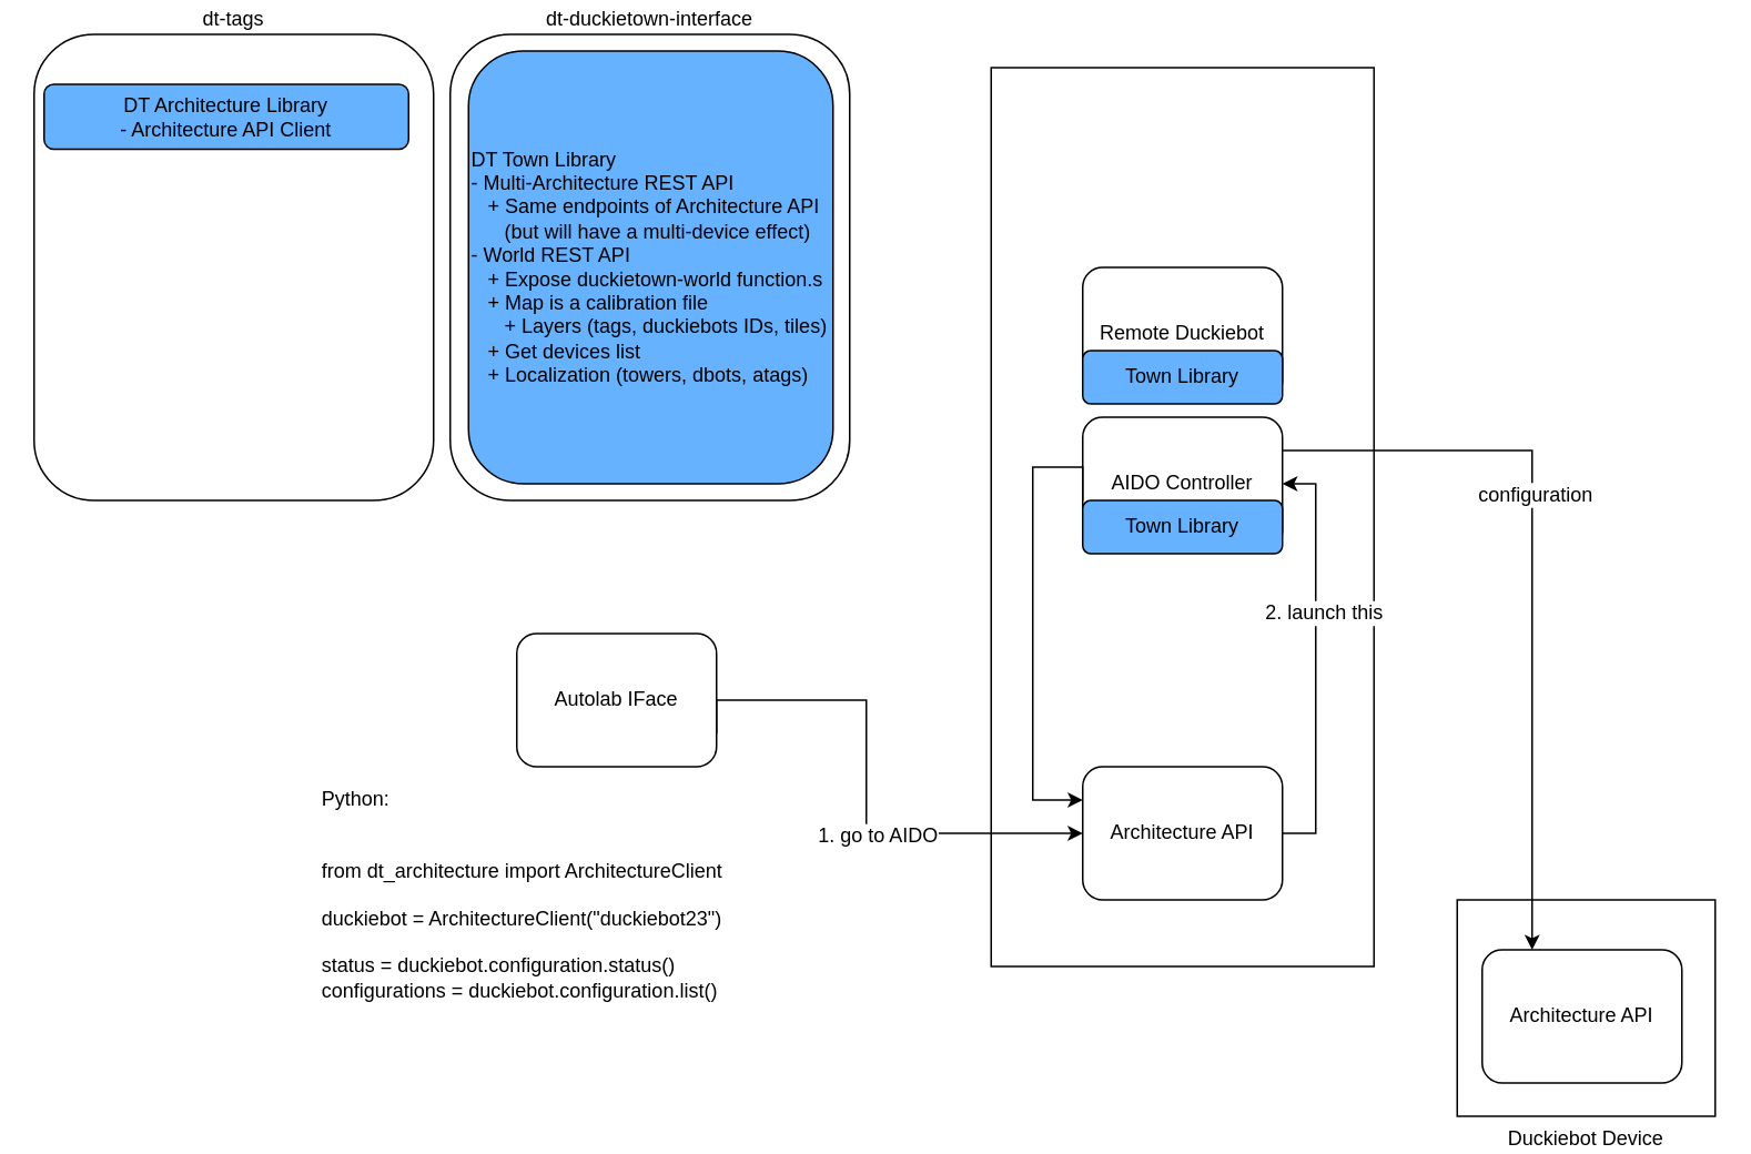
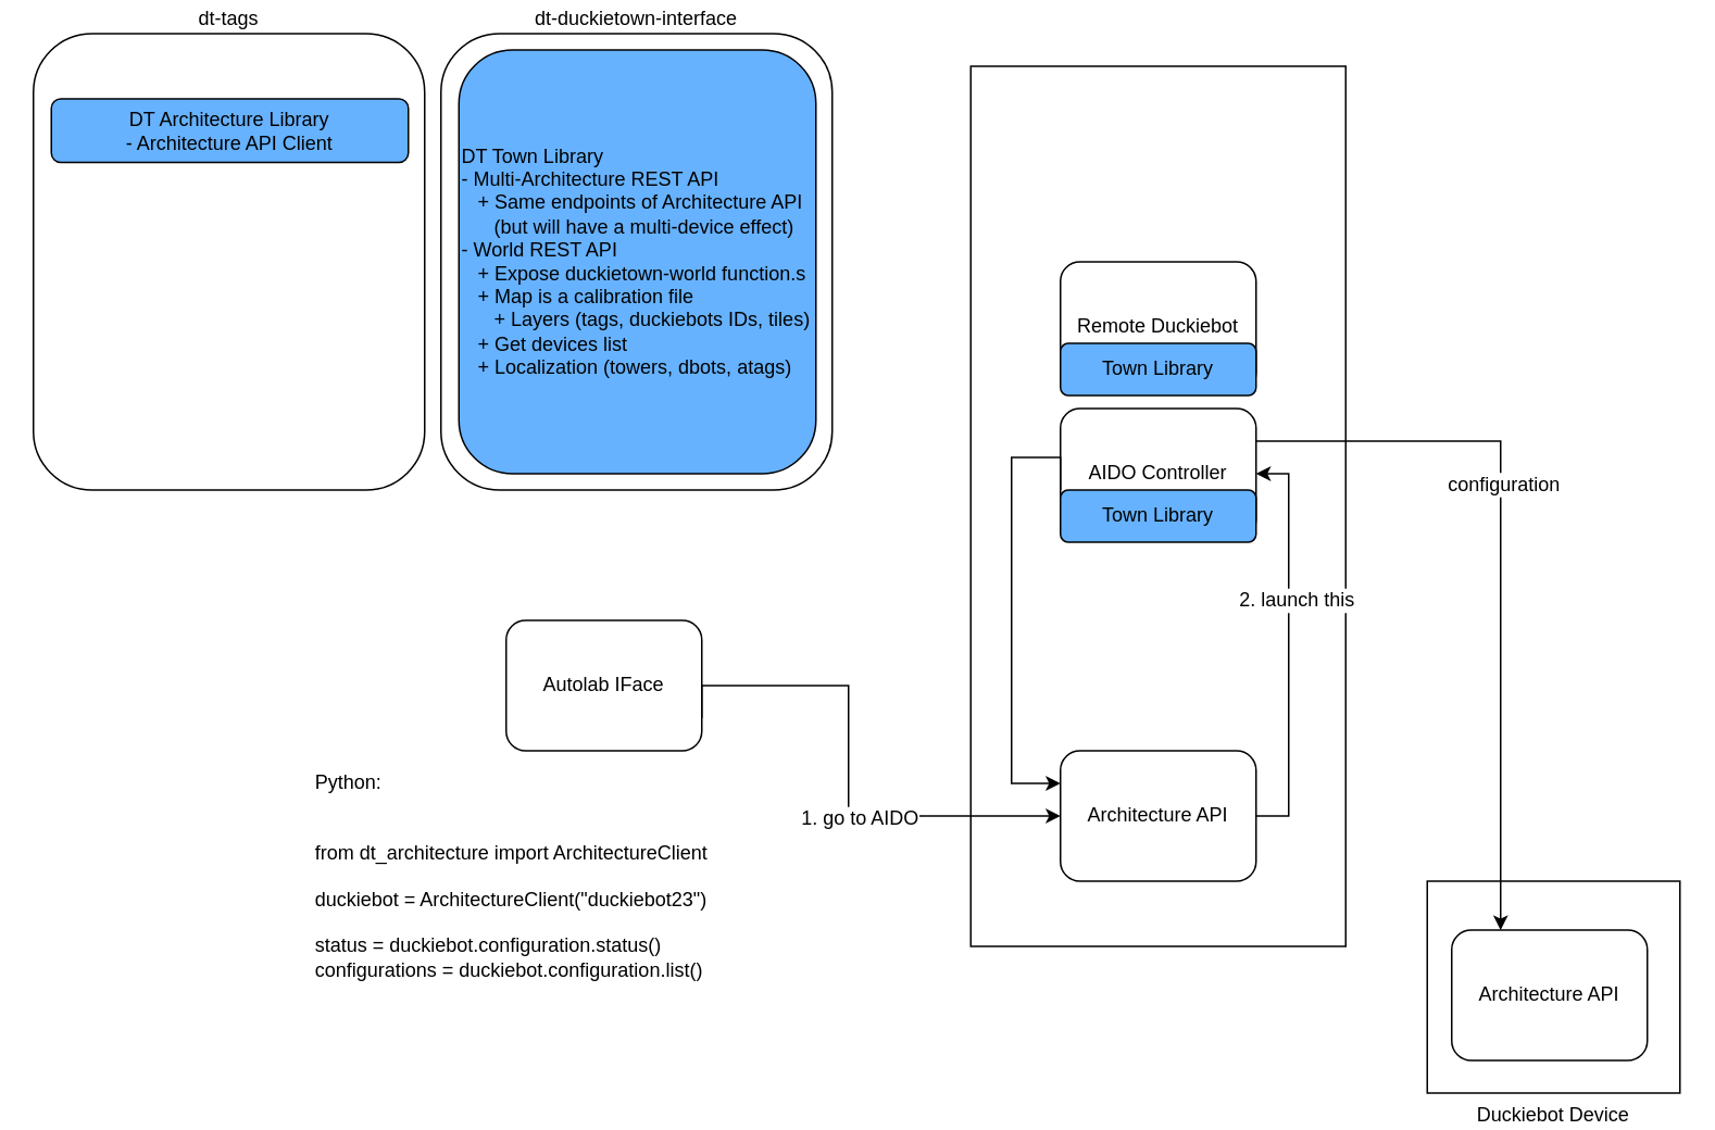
  <mxCell id="0" />
  <mxCell id="1" parent="0" />
  <mxCell id="2" value="dt-duckietown-interface" style="rounded=1;whiteSpace=wrap;html=1;labelPosition=center;verticalLabelPosition=top;align=center;verticalAlign=bottom;" parent="1" vertex="1"><mxGeometry x="270" y="20" width="240" height="280" as="geometry" /></mxCell>
  <mxCell id="3" value="&lt;br&gt;&lt;br&gt;&lt;br&gt;&lt;br&gt;&lt;br&gt;&lt;br&gt;&lt;br&gt;&lt;br&gt;&lt;br&gt;&lt;br&gt;&lt;br&gt;Duckiebot Device" style="rounded=0;whiteSpace=wrap;html=1;" parent="1" vertex="1"><mxGeometry x="875" y="540" width="155" height="130" as="geometry" /></mxCell>
  <mxCell id="4" value="&lt;br&gt;&lt;br&gt;&lt;br&gt;&lt;br&gt;&lt;br&gt;&lt;br&gt;&lt;br&gt;&lt;br&gt;&lt;br&gt;&lt;br&gt;&lt;br&gt;&lt;br&gt;&lt;br&gt;&lt;br&gt;&lt;br&gt;&lt;br&gt;&lt;br&gt;&lt;br&gt;&lt;br&gt;&lt;br&gt;&lt;br&gt;&lt;br&gt;&lt;br&gt;&lt;br&gt;&lt;br&gt;&lt;br&gt;&lt;br&gt;&lt;br&gt;&lt;br&gt;&lt;br&gt;Town Device" style="rounded=0;whiteSpace=wrap;html=1;" parent="1" vertex="1"><mxGeometry x="595" y="40" width="230" height="540" as="geometry" /></mxCell>
  <mxCell id="5" style="edgeStyle=orthogonalEdgeStyle;rounded=0;orthogonalLoop=1;jettySize=auto;html=1;entryX=0;entryY=0.5;entryDx=0;entryDy=0;exitX=1;exitY=0.75;exitDx=0;exitDy=0;" parent="1" source="12" target="11" edge="1"><mxGeometry relative="1" as="geometry"><mxPoint x="840" y="500" as="targetPoint" /><mxPoint x="740" y="440" as="sourcePoint" /><Array as="points"><mxPoint x="430" y="420" /><mxPoint x="520" y="420" /><mxPoint x="520" y="500" /></Array></mxGeometry></mxCell>
  <mxCell id="6" value="1. go to AIDO" style="text;html=1;align=center;verticalAlign=middle;resizable=0;points=[];labelBackgroundColor=#ffffff;" parent="5" vertex="1" connectable="0"><mxGeometry x="0.222" y="-1" relative="1" as="geometry"><mxPoint as="offset" /></mxGeometry></mxCell>
  <mxCell id="7" style="edgeStyle=orthogonalEdgeStyle;rounded=0;orthogonalLoop=1;jettySize=auto;html=1;exitX=1;exitY=0.25;exitDx=0;exitDy=0;entryX=0.25;entryY=0;entryDx=0;entryDy=0;" parent="1" source="14" target="13" edge="1"><mxGeometry relative="1" as="geometry"><Array as="points"><mxPoint x="920" y="270" /></Array></mxGeometry></mxCell>
  <mxCell id="8" value="configuration" style="text;html=1;align=center;verticalAlign=middle;resizable=0;points=[];labelBackgroundColor=#ffffff;" parent="7" vertex="1" connectable="0"><mxGeometry x="-0.218" y="1" relative="1" as="geometry"><mxPoint as="offset" /></mxGeometry></mxCell>
  <mxCell id="9" style="edgeStyle=orthogonalEdgeStyle;rounded=0;orthogonalLoop=1;jettySize=auto;html=1;exitX=1;exitY=0.5;exitDx=0;exitDy=0;entryX=1;entryY=0.5;entryDx=0;entryDy=0;" parent="1" source="11" target="14" edge="1"><mxGeometry relative="1" as="geometry" /></mxCell>
  <mxCell id="10" value="2. launch this" style="text;html=1;align=center;verticalAlign=middle;resizable=0;points=[];labelBackgroundColor=#ffffff;" parent="9" vertex="1" connectable="0"><mxGeometry x="0.227" y="-4" relative="1" as="geometry"><mxPoint as="offset" /></mxGeometry></mxCell>
  <mxCell id="11" value="Architecture API" style="rounded=1;whiteSpace=wrap;html=1;" parent="1" vertex="1"><mxGeometry x="650" y="460" width="120" height="80" as="geometry" /></mxCell>
  <mxCell id="12" value="Autolab IFace" style="rounded=1;whiteSpace=wrap;html=1;" parent="1" vertex="1"><mxGeometry x="310" y="380" width="120" height="80" as="geometry" /></mxCell>
  <mxCell id="13" value="Architecture API" style="rounded=1;whiteSpace=wrap;html=1;" parent="1" vertex="1"><mxGeometry x="890" y="570" width="120" height="80" as="geometry" /></mxCell>
  <mxCell id="14" value="AIDO Controller" style="rounded=1;whiteSpace=wrap;html=1;" parent="1" vertex="1"><mxGeometry x="650" y="250" width="120" height="80" as="geometry" /></mxCell>
  <mxCell id="15" value="Remote Duckiebot" style="rounded=1;whiteSpace=wrap;html=1;" parent="1" vertex="1"><mxGeometry x="650" y="160" width="120" height="80" as="geometry" /></mxCell>
  <mxCell id="16" style="edgeStyle=orthogonalEdgeStyle;rounded=0;orthogonalLoop=1;jettySize=auto;html=1;exitX=0;exitY=0;exitDx=0;exitDy=0;entryX=0;entryY=0.25;entryDx=0;entryDy=0;" parent="1" source="17" target="11" edge="1"><mxGeometry relative="1" as="geometry"><Array as="points"><mxPoint x="650" y="280" /><mxPoint x="620" y="280" /><mxPoint x="620" y="480" /></Array></mxGeometry></mxCell>
  <mxCell id="17" value="Town Library" style="rounded=1;whiteSpace=wrap;html=1;fillColor=#66B2FF;" parent="1" vertex="1"><mxGeometry x="650" y="300" width="120" height="32" as="geometry" /></mxCell>
  <mxCell id="18" value="Town Library" style="rounded=1;whiteSpace=wrap;html=1;fillColor=#66B2FF;" parent="1" vertex="1"><mxGeometry x="650" y="210" width="120" height="32" as="geometry" /></mxCell>
  <mxCell id="19" value="&lt;div style=&quot;text-align: justify&quot;&gt;&lt;span&gt;Python:&lt;/span&gt;&lt;/div&gt;&lt;div style=&quot;text-align: justify&quot;&gt;&lt;br&gt;&lt;/div&gt;&lt;div style=&quot;text-align: justify&quot;&gt;&lt;br&gt;&lt;/div&gt;&lt;div style=&quot;text-align: justify&quot;&gt;&lt;span&gt;from dt_architecture import ArchitectureClient&lt;/span&gt;&lt;/div&gt;&lt;div style=&quot;text-align: justify&quot;&gt;&lt;span&gt;&lt;br&gt;&lt;/span&gt;&lt;/div&gt;&lt;div style=&quot;text-align: justify&quot;&gt;&lt;span&gt;duckiebot = ArchitectureClient(&quot;duckiebot23&quot;)&lt;/span&gt;&lt;/div&gt;&lt;div style=&quot;text-align: justify&quot;&gt;&lt;span&gt;&lt;br&gt;&lt;/span&gt;&lt;/div&gt;&lt;div style=&quot;text-align: justify&quot;&gt;&lt;span&gt;status = duckiebot.configuration.status()&lt;/span&gt;&lt;/div&gt;&lt;div style=&quot;text-align: justify&quot;&gt;&lt;span&gt;configurations = duckiebot.configuration.list()&lt;/span&gt;&lt;/div&gt;" style="text;html=1;align=center;verticalAlign=middle;resizable=0;points=[];autosize=1;" parent="1" vertex="1"><mxGeometry x="183" y="472" width="260" height="130" as="geometry" /></mxCell>
  <mxCell id="20" value="DT Town Library&lt;br&gt;- Multi-Architecture REST API&lt;br&gt;&lt;div&gt;&lt;span&gt;&amp;nbsp; &amp;nbsp;+ Same endpoints of Architecture API&lt;/span&gt;&lt;/div&gt;&lt;div&gt;&lt;span&gt;&amp;nbsp; &amp;nbsp; &amp;nbsp; (but will have a multi-device effect)&lt;/span&gt;&lt;/div&gt;&lt;div&gt;&lt;span&gt;- World REST API&lt;/span&gt;&lt;/div&gt;&lt;div&gt;&lt;span&gt;&amp;nbsp; &amp;nbsp;+ Expose duckietown-world function.s&lt;/span&gt;&lt;/div&gt;&lt;div&gt;&lt;span&gt;&amp;nbsp; &amp;nbsp;+ Map is a calibration file&lt;/span&gt;&lt;/div&gt;&lt;div&gt;&lt;span&gt;&amp;nbsp; &amp;nbsp; &amp;nbsp; + Layers (tags, duckiebots IDs, tiles)&lt;/span&gt;&lt;/div&gt;&lt;div&gt;&lt;span&gt;&amp;nbsp; &amp;nbsp;+ Get devices list&lt;/span&gt;&lt;/div&gt;&lt;div&gt;&lt;span&gt;&amp;nbsp; &amp;nbsp;+ Localization (towers, dbots, atags)&lt;/span&gt;&lt;/div&gt;" style="rounded=1;whiteSpace=wrap;html=1;fillColor=#66B2FF;labelPosition=center;verticalLabelPosition=middle;align=left;verticalAlign=middle;" parent="1" vertex="1"><mxGeometry x="281" y="30" width="219" height="260" as="geometry" /></mxCell>
  <mxCell id="21" value="dt-tags" style="rounded=1;whiteSpace=wrap;html=1;labelPosition=center;verticalLabelPosition=top;align=center;verticalAlign=bottom;" vertex="1" parent="1"><mxGeometry x="20" y="20" width="240" height="280" as="geometry" /></mxCell>
- <mxCell id="22" value="DT Architecture Library&lt;br&gt;- Architecture API Client" style="rounded=1;whiteSpace=wrap;html=1;fillColor=#66B2FF;" vertex="1" parent="1"><mxGeometry x="26" y="50" width="219" height="39" as="geometry" /></mxCell>
+ <mxCell id="22" value="DT Architecture Library&lt;br&gt;- Architecture API Client" style="rounded=1;whiteSpace=wrap;html=1;fillColor=#66B2FF;" vertex="1" parent="1"><mxGeometry x="31" width="219" height="39" as="geometry" y="60" /></mxCell>
